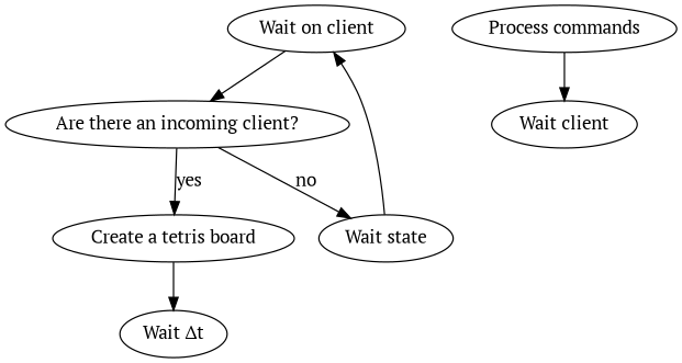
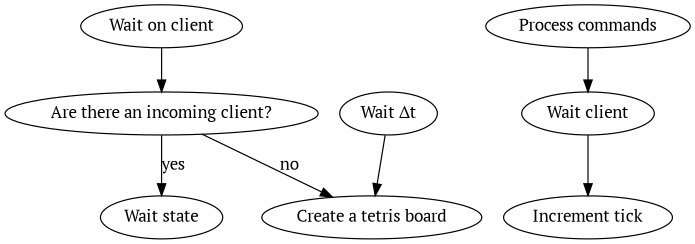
  digraph {
    fontname="PT Serif"
    node [fontname="PT Serif"]
    edge [fontname="PT Serif"]
    n1 [label="Wait on client"]
    n2 [label="Are there an incoming client?"]
    n3 [label="Create a tetris board"]
    n4 [label="Wait state"]
    n5 [label="Wait Δt"]
    n6 [label="Process commands"]
    n7 [label="Wait client"]
+   n8 [label="Increment tick"]
    n1 -> n2
-   n2 -> n3 [label=yes]
-   n2 -> n4 [label=no]
-   n3 -> n5
-   n4 -> n1
+   n2 -> n3 [label=no]
+   n2 -> n4 [label=yes]
+   n5 -> n3
    n6 -> n7
+   n7 -> n8
  }
